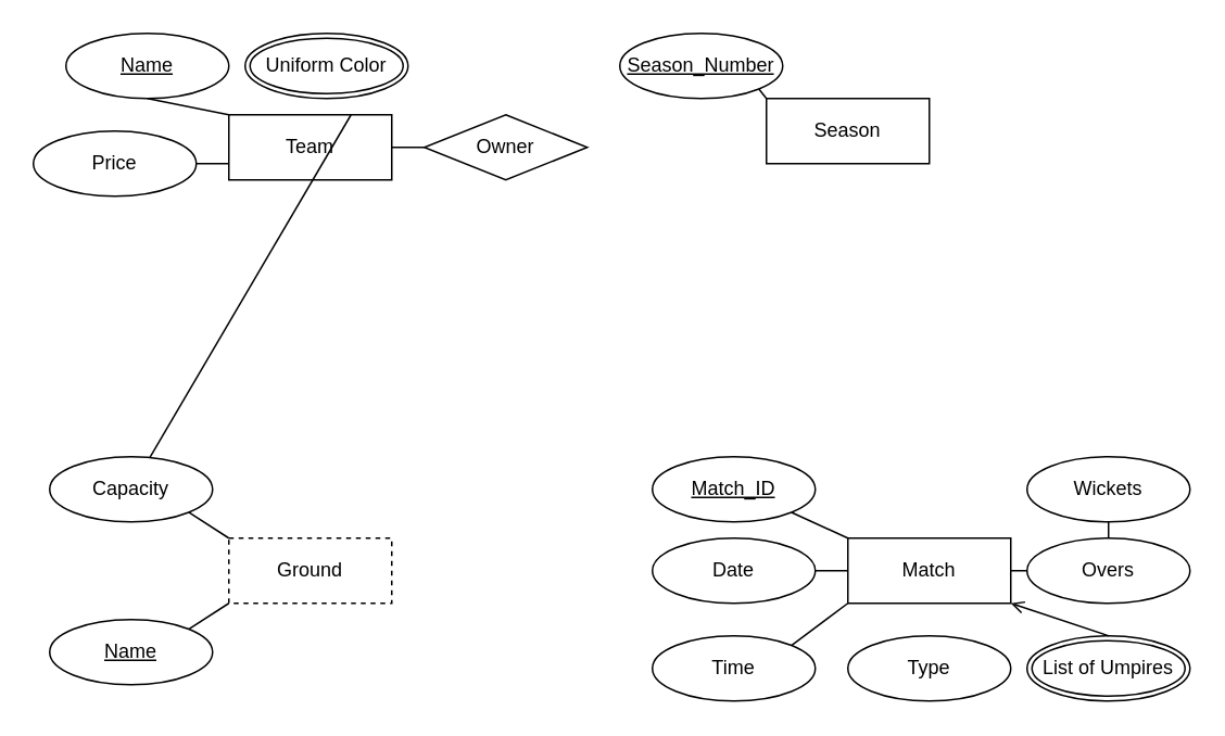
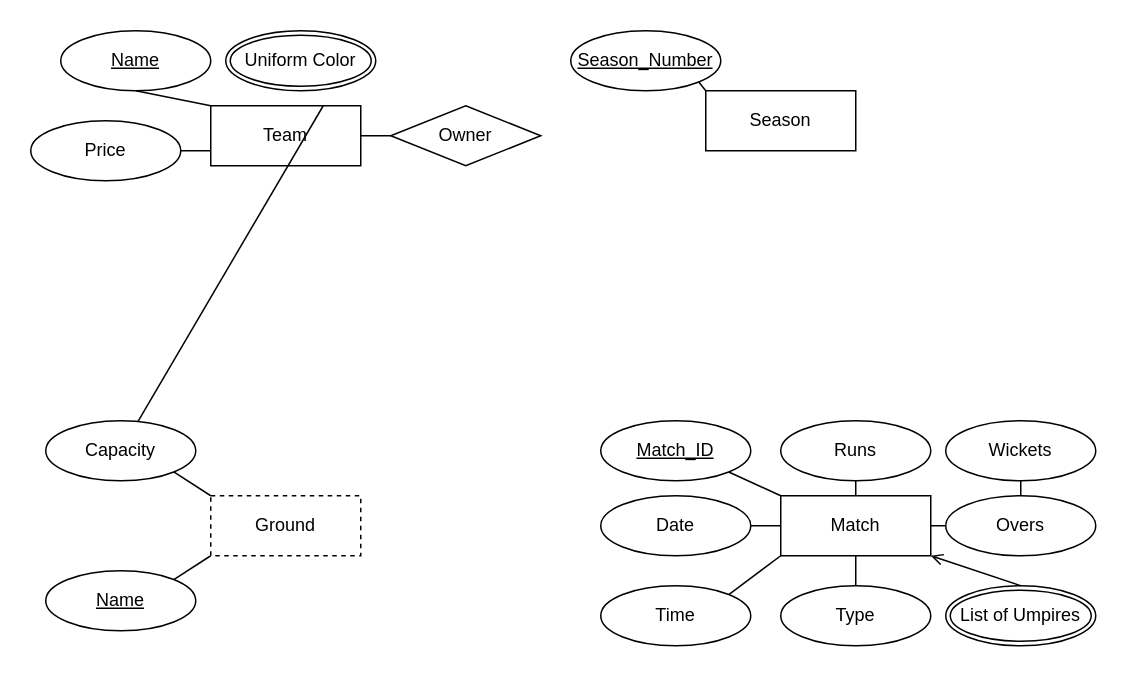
  <mxCell id="0" />
  <mxCell id="1" parent="0" />
  <mxCell id="2" value="Team" style="whiteSpace=wrap;html=1;align=center;" vertex="1" parent="1"><mxGeometry x="140" y="70" width="100" height="40" as="geometry" /></mxCell>
  <mxCell id="3" value="Name" style="ellipse;whiteSpace=wrap;html=1;align=center;fontStyle=4;" vertex="1" parent="1"><mxGeometry x="40" y="20" width="100" height="40" as="geometry" /></mxCell>
  <mxCell id="4" value="Uniform Color" style="ellipse;shape=doubleEllipse;margin=3;whiteSpace=wrap;html=1;align=center;" vertex="1" parent="1"><mxGeometry x="150" y="20" width="100" height="40" as="geometry" /></mxCell>
  <mxCell id="5" value="Owner" style="rhombus;whiteSpace=wrap;html=1;align=center;" vertex="1" parent="1"><mxGeometry x="260" y="70" width="100" height="40" as="geometry" /></mxCell>
  <mxCell id="6" value="" style="endArrow=none;html=1;rounded=0;exitX=0.5;exitY=1;exitDx=0;exitDy=0;entryX=0;entryY=0;entryDx=0;entryDy=0;" edge="1" parent="1" source="3" target="2"><mxGeometry relative="1" as="geometry"><mxPoint x="110" y="90" as="sourcePoint" /><mxPoint x="270" y="90" as="targetPoint" /></mxGeometry></mxCell>
  <mxCell id="7" value="" style="endArrow=none;html=1;rounded=0;exitX=0.75;exitY=0;exitDx=0;exitDy=0;" edge="1" parent="1" source="2" target="15"><mxGeometry relative="1" as="geometry"><mxPoint x="110" y="90" as="sourcePoint" /><mxPoint x="270" y="90" as="targetPoint" /></mxGeometry></mxCell>
  <mxCell id="8" value="" style="endArrow=none;html=1;rounded=0;entryX=0;entryY=0.5;entryDx=0;entryDy=0;exitX=1;exitY=0.5;exitDx=0;exitDy=0;" edge="1" parent="1" source="2" target="5"><mxGeometry relative="1" as="geometry"><mxPoint x="110" y="90" as="sourcePoint" /><mxPoint x="250" y="90" as="targetPoint" /></mxGeometry></mxCell>
  <mxCell id="9" value="Season" style="whiteSpace=wrap;html=1;align=center;" vertex="1" parent="1"><mxGeometry x="470" y="60" width="100" height="40" as="geometry" /></mxCell>
  <mxCell id="10" value="Season_Number" style="ellipse;whiteSpace=wrap;html=1;align=center;fontStyle=4;" vertex="1" parent="1"><mxGeometry x="380" y="20" width="100" height="40" as="geometry" /></mxCell>
  <mxCell id="11" value="Price" style="ellipse;whiteSpace=wrap;html=1;align=center;" vertex="1" parent="1"><mxGeometry x="20" y="80" width="100" height="40" as="geometry" /></mxCell>
  <mxCell id="12" value="" style="endArrow=none;html=1;rounded=0;exitX=1;exitY=0.5;exitDx=0;exitDy=0;entryX=0;entryY=0.75;entryDx=0;entryDy=0;" edge="1" parent="1" source="11" target="2"><mxGeometry relative="1" as="geometry"><mxPoint x="240" y="40" as="sourcePoint" /><mxPoint x="400" y="40" as="targetPoint" /></mxGeometry></mxCell>
  <mxCell id="13" value="" style="endArrow=none;html=1;rounded=0;exitX=1;exitY=1;exitDx=0;exitDy=0;entryX=0;entryY=0;entryDx=0;entryDy=0;" edge="1" parent="1" source="10" target="9"><mxGeometry relative="1" as="geometry"><mxPoint x="350" y="40" as="sourcePoint" /><mxPoint x="510" y="40" as="targetPoint" /></mxGeometry></mxCell>
  <mxCell id="14" value="Ground" style="whiteSpace=wrap;html=1;align=center;dashed=1;" vertex="1" parent="1"><mxGeometry x="140" y="330" width="100" height="40" as="geometry" /></mxCell>
  <mxCell id="15" value="Capacity" style="ellipse;whiteSpace=wrap;html=1;align=center;" vertex="1" parent="1"><mxGeometry x="30" y="280" width="100" height="40" as="geometry" /></mxCell>
  <mxCell id="16" value="Name" style="ellipse;whiteSpace=wrap;html=1;align=center;fontStyle=4;" vertex="1" parent="1"><mxGeometry x="30" y="380" width="100" height="40" as="geometry" /></mxCell>
  <mxCell id="17" value="Match" style="whiteSpace=wrap;html=1;align=center;" vertex="1" parent="1"><mxGeometry x="520" y="330" width="100" height="40" as="geometry" /></mxCell>
+ <mxCell id="18" value="Runs" style="ellipse;whiteSpace=wrap;html=1;align=center;" vertex="1" parent="1"><mxGeometry x="520" y="280" width="100" height="40" as="geometry" /></mxCell>
  <mxCell id="19" value="Match_ID" style="ellipse;whiteSpace=wrap;html=1;align=center;fontStyle=4;" vertex="1" parent="1"><mxGeometry x="400" y="280" width="100" height="40" as="geometry" /></mxCell>
  <mxCell id="20" value="Wickets" style="ellipse;whiteSpace=wrap;html=1;align=center;" vertex="1" parent="1"><mxGeometry x="630" y="280" width="100" height="40" as="geometry" /></mxCell>
  <mxCell id="21" value="Overs" style="ellipse;whiteSpace=wrap;html=1;align=center;" vertex="1" parent="1"><mxGeometry x="630" y="330" width="100" height="40" as="geometry" /></mxCell>
  <mxCell id="22" value="List of Umpires" style="ellipse;shape=doubleEllipse;margin=3;whiteSpace=wrap;html=1;align=center;" vertex="1" parent="1"><mxGeometry x="630" y="390" width="100" height="40" as="geometry" /></mxCell>
  <mxCell id="23" value="Type" style="ellipse;whiteSpace=wrap;html=1;align=center;" vertex="1" parent="1"><mxGeometry x="520" y="390" width="100" height="40" as="geometry" /></mxCell>
  <mxCell id="24" value="Time" style="ellipse;whiteSpace=wrap;html=1;align=center;" vertex="1" parent="1"><mxGeometry x="400" y="390" width="100" height="40" as="geometry" /></mxCell>
  <mxCell id="25" value="Date" style="ellipse;whiteSpace=wrap;html=1;align=center;" vertex="1" parent="1"><mxGeometry x="400" y="330" width="100" height="40" as="geometry" /></mxCell>
  <mxCell id="26" value="" style="endArrow=none;html=1;rounded=0;entryX=1;entryY=1;entryDx=0;entryDy=0;exitX=0;exitY=0;exitDx=0;exitDy=0;" edge="1" parent="1" source="17" target="19"><mxGeometry relative="1" as="geometry"><mxPoint x="330" y="370" as="sourcePoint" /><mxPoint x="490" y="370" as="targetPoint" /></mxGeometry></mxCell>
+ <mxCell id="27" value="" style="endArrow=none;html=1;rounded=0;entryX=0.5;entryY=1;entryDx=0;entryDy=0;exitX=0.5;exitY=0;exitDx=0;exitDy=0;" edge="1" parent="1" source="17" target="18"><mxGeometry relative="1" as="geometry"><mxPoint x="330" y="370" as="sourcePoint" /><mxPoint x="490" y="370" as="targetPoint" /></mxGeometry></mxCell>
  <mxCell id="28" value="" style="endArrow=none;html=1;rounded=0;entryX=0.5;entryY=1;entryDx=0;entryDy=0;exitX=0.5;exitY=0;exitDx=0;exitDy=0;" edge="1" parent="1" source="21" target="20"><mxGeometry relative="1" as="geometry"><mxPoint x="330" y="370" as="sourcePoint" /><mxPoint x="490" y="370" as="targetPoint" /></mxGeometry></mxCell>
  <mxCell id="29" value="" style="endArrow=none;html=1;rounded=0;entryX=0;entryY=0.5;entryDx=0;entryDy=0;exitX=1;exitY=0.5;exitDx=0;exitDy=0;" edge="1" parent="1" source="25" target="17"><mxGeometry relative="1" as="geometry"><mxPoint x="330" y="370" as="sourcePoint" /><mxPoint x="490" y="370" as="targetPoint" /></mxGeometry></mxCell>
  <mxCell id="30" value="" style="endArrow=none;html=1;rounded=0;entryX=0;entryY=0.5;entryDx=0;entryDy=0;exitX=1;exitY=0.5;exitDx=0;exitDy=0;" edge="1" parent="1" source="17" target="21"><mxGeometry relative="1" as="geometry"><mxPoint x="330" y="370" as="sourcePoint" /><mxPoint x="490" y="370" as="targetPoint" /></mxGeometry></mxCell>
  <mxCell id="31" value="" style="endArrow=none;html=1;rounded=0;entryX=0;entryY=1;entryDx=0;entryDy=0;exitX=1;exitY=0;exitDx=0;exitDy=0;" edge="1" parent="1" source="24" target="17"><mxGeometry relative="1" as="geometry"><mxPoint x="330" y="370" as="sourcePoint" /><mxPoint x="490" y="370" as="targetPoint" /></mxGeometry></mxCell>
+ <mxCell id="32" value="" style="endArrow=none;html=1;rounded=0;entryX=0.5;entryY=1;entryDx=0;entryDy=0;exitX=0.5;exitY=0;exitDx=0;exitDy=0;" edge="1" parent="1" source="23" target="17"><mxGeometry relative="1" as="geometry"><mxPoint x="330" y="370" as="sourcePoint" /><mxPoint x="490" y="370" as="targetPoint" /></mxGeometry></mxCell>
  <mxCell id="33" value="" style="endArrow=open;html=1;rounded=0;entryX=1;entryY=1;entryDx=0;entryDy=0;exitX=0.5;exitY=0;exitDx=0;exitDy=0;" edge="1" parent="1" source="22" target="17"><mxGeometry relative="1" as="geometry"><mxPoint x="330" y="370" as="sourcePoint" /><mxPoint x="490" y="370" as="targetPoint" /></mxGeometry></mxCell>
  <mxCell id="34" value="" style="endArrow=none;html=1;rounded=0;exitX=1;exitY=1;exitDx=0;exitDy=0;entryX=0;entryY=0;entryDx=0;entryDy=0;" edge="1" parent="1" source="15" target="14"><mxGeometry relative="1" as="geometry"><mxPoint x="220" y="370" as="sourcePoint" /><mxPoint x="380" y="370" as="targetPoint" /></mxGeometry></mxCell>
  <mxCell id="35" value="" style="endArrow=none;html=1;rounded=0;exitX=1;exitY=0;exitDx=0;exitDy=0;entryX=0;entryY=1;entryDx=0;entryDy=0;" edge="1" parent="1" source="16" target="14"><mxGeometry relative="1" as="geometry"><mxPoint x="220" y="370" as="sourcePoint" /><mxPoint x="380" y="370" as="targetPoint" /></mxGeometry></mxCell>
